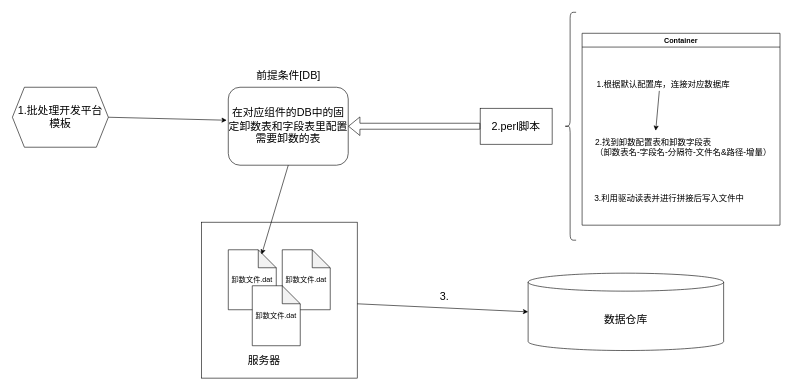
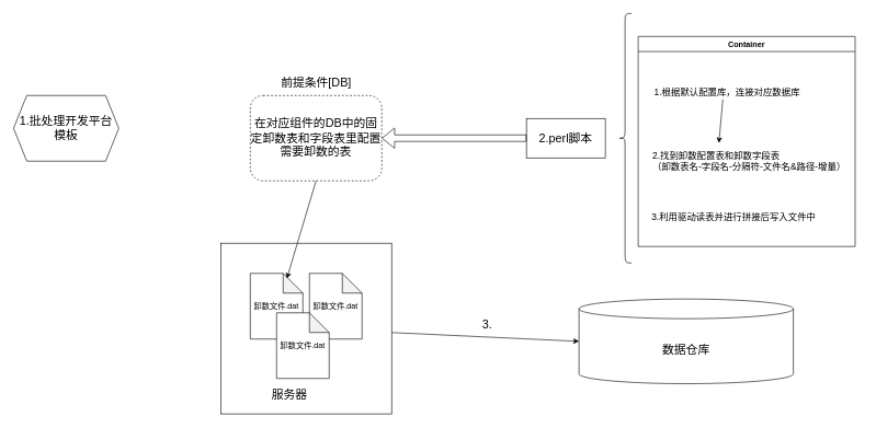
  <mxCell id="0" />
  <mxCell id="1" parent="0" />
- <mxCell id="2" value="&lt;font style=&quot;font-size: 18px;&quot;&gt;在对应组件的DB中的固定卸数表和字段表里配置需要卸数的表&lt;/font&gt;" style="rounded=1;whiteSpace=wrap;html=1;" vertex="1" parent="1"><mxGeometry x="380" y="145" width="200" height="130" as="geometry" /></mxCell>
+ <mxCell id="2" value="&lt;font style=&quot;font-size: 18px;&quot;&gt;在对应组件的DB中的固定卸数表和字段表里配置需要卸数的表&lt;/font&gt;" style="rounded=1;whiteSpace=wrap;html=1;dashed=1;" vertex="1" parent="1"><mxGeometry x="380" y="145" width="200" height="130" as="geometry" /></mxCell>
  <mxCell id="3" value="&lt;font style=&quot;font-size: 18px;&quot;&gt;前提条件[DB]&lt;/font&gt;" style="text;html=1;align=center;verticalAlign=middle;resizable=0;points=[];autosize=1;strokeColor=none;fillColor=none;" vertex="1" parent="1"><mxGeometry x="415" y="105" width="130" height="40" as="geometry" /></mxCell>
  <mxCell id="4" value="&lt;font style=&quot;font-size: 18px;&quot;&gt;2.perl脚本&lt;/font&gt;" style="rounded=0;whiteSpace=wrap;html=1;" vertex="1" parent="1"><mxGeometry x="800" y="180" width="120" height="60" as="geometry" /></mxCell>
  <mxCell id="5" value="" style="shape=flexArrow;endArrow=classic;html=1;rounded=0;entryX=1;entryY=0.5;entryDx=0;entryDy=0;exitX=0;exitY=0.5;exitDx=0;exitDy=0;" edge="1" parent="1" source="4" target="2"><mxGeometry width="50" height="50" relative="1" as="geometry"><mxPoint x="710" y="475" as="sourcePoint" /><mxPoint x="800" y="385" as="targetPoint" /></mxGeometry></mxCell>
  <mxCell id="6" value="" style="group" vertex="1" connectable="0" parent="1"><mxGeometry x="380" y="416" width="215" height="214" as="geometry" /></mxCell>
  <mxCell id="7" value="" style="whiteSpace=wrap;html=1;aspect=fixed;" vertex="1" parent="6"><mxGeometry x="-45" y="-46" width="260" height="260" as="geometry" /></mxCell>
  <mxCell id="8" value="卸数文件.dat" style="shape=note;whiteSpace=wrap;html=1;backgroundOutline=1;darkOpacity=0.05;" vertex="1" parent="6"><mxGeometry width="80" height="100" as="geometry" /></mxCell>
  <mxCell id="9" value="卸数文件.dat" style="shape=note;whiteSpace=wrap;html=1;backgroundOutline=1;darkOpacity=0.05;" vertex="1" parent="6"><mxGeometry x="90" width="80" height="100" as="geometry" /></mxCell>
  <mxCell id="10" value="卸数文件.dat" style="shape=note;whiteSpace=wrap;html=1;backgroundOutline=1;darkOpacity=0.05;" vertex="1" parent="6"><mxGeometry x="40" y="60" width="80" height="100" as="geometry" /></mxCell>
  <mxCell id="11" value="&lt;font style=&quot;font-size: 18px;&quot;&gt;服务器&lt;/font&gt;" style="text;html=1;align=center;verticalAlign=middle;whiteSpace=wrap;rounded=0;" vertex="1" parent="6"><mxGeometry x="30" y="170" width="60" height="30" as="geometry" /></mxCell>
  <mxCell id="12" value="" style="endArrow=classic;html=1;rounded=0;exitX=0.5;exitY=1;exitDx=0;exitDy=0;entryX=0.695;entryY=0.078;entryDx=0;entryDy=0;entryPerimeter=0;" edge="1" parent="1" source="2" target="8"><mxGeometry width="50" height="50" relative="1" as="geometry"><mxPoint x="640" y="385" as="sourcePoint" /><mxPoint x="690" y="335" as="targetPoint" /></mxGeometry></mxCell>
  <mxCell id="13" value="" style="shape=curlyBracket;whiteSpace=wrap;html=1;rounded=1;labelPosition=left;verticalLabelPosition=middle;align=right;verticalAlign=middle;" vertex="1" parent="1"><mxGeometry x="940" y="20" width="20" height="380" as="geometry" /></mxCell>
  <mxCell id="14" value="Container" style="swimlane;" vertex="1" parent="1"><mxGeometry x="970" y="55" width="330" height="320" as="geometry" /></mxCell>
  <mxCell id="15" value="&lt;font style=&quot;font-size: 14px;&quot;&gt;1.根据默认配置库，连接对应数据库&lt;/font&gt;" style="text;html=1;align=center;verticalAlign=middle;resizable=0;points=[];autosize=1;strokeColor=none;fillColor=none;" vertex="1" parent="14"><mxGeometry x="10" y="70" width="250" height="30" as="geometry" /></mxCell>
  <mxCell id="16" value="&lt;font style=&quot;font-size: 14px;&quot;&gt;2.找到卸数配置表和卸数字段表&lt;br&gt;（卸数表名-字段名-分隔符-文件名&amp;amp;路径-增量）&lt;/font&gt;" style="text;html=1;align=left;verticalAlign=middle;resizable=0;points=[];autosize=1;strokeColor=none;fillColor=none;" vertex="1" parent="14"><mxGeometry x="20" y="165" width="320" height="50" as="geometry" /></mxCell>
  <mxCell id="17" value="&lt;font style=&quot;font-size: 14px;&quot;&gt;3.利用驱动读表并进行拼接后写入文件中&lt;/font&gt;" style="text;html=1;align=center;verticalAlign=middle;resizable=0;points=[];autosize=1;strokeColor=none;fillColor=none;" vertex="1" parent="14"><mxGeometry x="10" y="260" width="270" height="30" as="geometry" /></mxCell>
  <mxCell id="18" value="" style="endArrow=classic;html=1;rounded=0;exitX=0.475;exitY=0.867;exitDx=0;exitDy=0;exitPerimeter=0;entryX=0.321;entryY=-0.05;entryDx=0;entryDy=0;entryPerimeter=0;" edge="1" parent="14" source="15" target="16"><mxGeometry width="50" height="50" relative="1" as="geometry"><mxPoint x="380" y="90" as="sourcePoint" /><mxPoint x="100" y="160" as="targetPoint" /></mxGeometry></mxCell>
  <mxCell id="19" value="&lt;font style=&quot;font-size: 18px;&quot;&gt;数据仓库&lt;/font&gt;" style="shape=cylinder3;whiteSpace=wrap;html=1;boundedLbl=1;backgroundOutline=1;size=15;" vertex="1" parent="1"><mxGeometry x="880" y="455" width="326" height="129" as="geometry" /></mxCell>
  <mxCell id="20" value="" style="endArrow=classic;html=1;rounded=0;entryX=0;entryY=0.5;entryDx=0;entryDy=0;entryPerimeter=0;" edge="1" parent="1" source="7" target="19"><mxGeometry width="50" height="50" relative="1" as="geometry"><mxPoint x="680" y="585" as="sourcePoint" /><mxPoint x="730" y="535" as="targetPoint" /></mxGeometry></mxCell>
  <mxCell id="21" value="&lt;font style=&quot;font-size: 18px;&quot;&gt;1.批处理开发平台&lt;br&gt;模板&lt;/font&gt;" style="shape=hexagon;perimeter=hexagonPerimeter2;whiteSpace=wrap;html=1;fixedSize=1;" vertex="1" parent="1"><mxGeometry x="20" y="145" width="160" height="100" as="geometry" /></mxCell>
- <mxCell id="22" value="" style="endArrow=classic;html=1;rounded=0;exitX=1;exitY=0.5;exitDx=0;exitDy=0;entryX=-0.013;entryY=0.423;entryDx=0;entryDy=0;entryPerimeter=0;" edge="1" parent="1" source="21" target="2"><mxGeometry width="50" height="50" relative="1" as="geometry"><mxPoint x="270" y="265" as="sourcePoint" /><mxPoint x="320" y="215" as="targetPoint" /></mxGeometry></mxCell>
  <mxCell id="23" value="&lt;font style=&quot;font-size: 18px;&quot;&gt;3.&lt;/font&gt;" style="text;html=1;align=center;verticalAlign=middle;resizable=0;points=[];autosize=1;strokeColor=none;fillColor=none;" vertex="1" parent="1"><mxGeometry x="720" y="475" width="40" height="40" as="geometry" /></mxCell>
